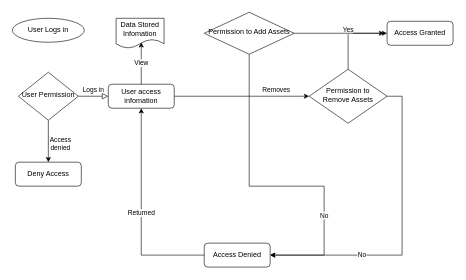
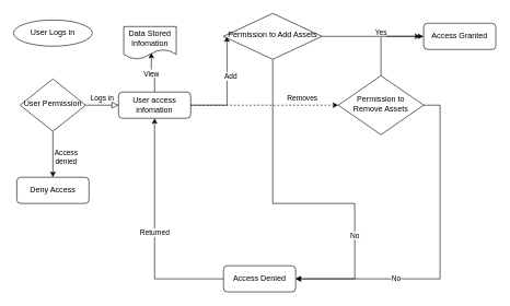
  <mxCell id="0" />
  <mxCell id="1" parent="0" />
  <mxCell id="2" value="User Logs in" style="ellipse;whiteSpace=wrap;html=1;fontSize=12;glass=0;strokeWidth=1;shadow=0;" parent="1" vertex="1"><mxGeometry x="20" y="30" width="120" height="40" as="geometry" /></mxCell>
  <mxCell id="3" value="Logs in" style="edgeStyle=orthogonalEdgeStyle;rounded=0;html=1;jettySize=auto;orthogonalLoop=1;fontSize=11;endArrow=block;endFill=0;endSize=8;strokeWidth=1;shadow=0;labelBackgroundColor=none;" parent="1" source="5" target="10" edge="1"><mxGeometry y="10" relative="1" as="geometry"><mxPoint as="offset" /></mxGeometry></mxCell>
  <mxCell id="4" value="Access&lt;br&gt;denied" style="edgeStyle=orthogonalEdgeStyle;rounded=0;orthogonalLoop=1;jettySize=auto;html=1;" edge="1" parent="1" source="5" target="11"><mxGeometry x="0.143" y="20" relative="1" as="geometry"><mxPoint as="offset" /></mxGeometry></mxCell>
  <mxCell id="5" value="User Permission " style="rhombus;whiteSpace=wrap;html=1;shadow=0;fontFamily=Helvetica;fontSize=12;align=center;strokeWidth=1;spacing=6;spacingTop=-4;" parent="1" vertex="1"><mxGeometry x="30" y="120" width="100" height="80" as="geometry" /></mxCell>
- <mxCell id="6" value="Removes" style="edgeStyle=orthogonalEdgeStyle;rounded=0;orthogonalLoop=1;jettySize=auto;html=1;entryX=0;entryY=0.5;entryDx=0;entryDy=0;" edge="1" parent="1" source="10" target="15"><mxGeometry x="0.511" y="10" relative="1" as="geometry"><mxPoint as="offset" /></mxGeometry></mxCell>
+ <mxCell id="6" value="Removes" style="edgeStyle=orthogonalEdgeStyle;rounded=0;orthogonalLoop=1;jettySize=auto;html=1;entryX=0;entryY=0.5;entryDx=0;entryDy=0;dashed=1;" edge="1" parent="1" source="10" target="15"><mxGeometry x="0.511" y="10" relative="1" as="geometry"><mxPoint as="offset" /></mxGeometry></mxCell>
  <mxCell id="7" value="View" style="edgeStyle=orthogonalEdgeStyle;rounded=0;orthogonalLoop=1;jettySize=auto;html=1;entryX=0.525;entryY=0.8;entryDx=0;entryDy=0;entryPerimeter=0;" edge="1" parent="1" source="10" target="19"><mxGeometry relative="1" as="geometry" /></mxCell>
+ <mxCell id="8" style="edgeStyle=orthogonalEdgeStyle;rounded=0;orthogonalLoop=1;jettySize=auto;html=1;exitX=1;exitY=0.5;exitDx=0;exitDy=0;entryX=0.035;entryY=0.5;entryDx=0;entryDy=0;entryPerimeter=0;" edge="1" parent="1" source="10" target="23"><mxGeometry relative="1" as="geometry" /></mxCell>
+ <mxCell id="9" value="Add" style="edgeLabel;html=1;align=center;verticalAlign=middle;resizable=0;points=[];" vertex="1" connectable="0" parent="8"><mxGeometry x="-0.432" y="-1" relative="1" as="geometry"><mxPoint x="14" y="-46" as="offset" /></mxGeometry></mxCell>
  <mxCell id="10" value="User access infomation" style="rounded=1;whiteSpace=wrap;html=1;fontSize=12;glass=0;strokeWidth=1;shadow=0;" parent="1" vertex="1"><mxGeometry x="180" y="140" width="110" height="40" as="geometry" /></mxCell>
  <mxCell id="11" value="Deny Access" style="rounded=1;whiteSpace=wrap;html=1;" vertex="1" parent="1"><mxGeometry x="25" y="270" width="110" height="40" as="geometry" /></mxCell>
  <mxCell id="12" value="Yes" style="edgeStyle=orthogonalEdgeStyle;rounded=0;orthogonalLoop=1;jettySize=auto;html=1;entryX=0;entryY=0.5;entryDx=0;entryDy=0;" edge="1" parent="1" source="15" target="18"><mxGeometry x="-0.04" y="5" relative="1" as="geometry"><mxPoint as="offset" /></mxGeometry></mxCell>
  <mxCell id="13" style="edgeStyle=orthogonalEdgeStyle;rounded=0;orthogonalLoop=1;jettySize=auto;html=1;entryX=1;entryY=0.5;entryDx=0;entryDy=0;" edge="1" parent="1" source="15" target="17"><mxGeometry relative="1" as="geometry"><Array as="points"><mxPoint x="670" y="160" /><mxPoint x="670" y="425" /></Array></mxGeometry></mxCell>
  <mxCell id="14" value="No" style="edgeLabel;html=1;align=center;verticalAlign=middle;resizable=0;points=[];" vertex="1" connectable="0" parent="13"><mxGeometry x="0.405" y="-1" relative="1" as="geometry"><mxPoint as="offset" /></mxGeometry></mxCell>
  <mxCell id="15" value="Permission to Remove Assets" style="rhombus;whiteSpace=wrap;html=1;shadow=0;fontFamily=Helvetica;fontSize=12;align=center;strokeWidth=1;spacing=6;spacingTop=-4;" vertex="1" parent="1"><mxGeometry x="515" y="115" width="130" height="90" as="geometry" /></mxCell>
  <mxCell id="16" value="Returned " style="edgeStyle=orthogonalEdgeStyle;rounded=0;orthogonalLoop=1;jettySize=auto;html=1;entryX=0.5;entryY=1;entryDx=0;entryDy=0;" edge="1" parent="1" source="17" target="10"><mxGeometry relative="1" as="geometry" /></mxCell>
  <mxCell id="17" value="Access Denied" style="rounded=1;whiteSpace=wrap;html=1;" vertex="1" parent="1"><mxGeometry x="340" y="405" width="110" height="40" as="geometry" /></mxCell>
  <mxCell id="18" value="Access Granted" style="rounded=1;whiteSpace=wrap;html=1;" vertex="1" parent="1"><mxGeometry x="645" y="35" width="110" height="40" as="geometry" /></mxCell>
- <mxCell id="19" value="Data Stored Infomation" style="shape=document;whiteSpace=wrap;html=1;boundedLbl=1;" vertex="1" parent="1"><mxGeometry x="193" y="30" width="80" height="50" as="geometry" /></mxCell>
+ <mxCell id="19" value="Data Stored Infomation" style="shape=document;whiteSpace=wrap;html=1;boundedLbl=1;" vertex="1" parent="1"><mxGeometry x="188" y="40" width="80" height="50" as="geometry" /></mxCell>
  <mxCell id="20" style="edgeStyle=orthogonalEdgeStyle;rounded=0;orthogonalLoop=1;jettySize=auto;html=1;" edge="1" parent="1" source="23"><mxGeometry relative="1" as="geometry"><mxPoint x="640" y="55" as="targetPoint" /></mxGeometry></mxCell>
  <mxCell id="21" style="edgeStyle=orthogonalEdgeStyle;rounded=0;orthogonalLoop=1;jettySize=auto;html=1;exitX=0.5;exitY=1;exitDx=0;exitDy=0;entryX=1;entryY=0.5;entryDx=0;entryDy=0;" edge="1" parent="1" source="23" target="17"><mxGeometry relative="1" as="geometry"><mxPoint x="460" y="340" as="targetPoint" /><Array as="points"><mxPoint x="415" y="310" /><mxPoint x="540" y="310" /><mxPoint x="540" y="425" /></Array></mxGeometry></mxCell>
  <mxCell id="22" value="No" style="edgeLabel;html=1;align=center;verticalAlign=middle;resizable=0;points=[];" vertex="1" connectable="0" parent="21"><mxGeometry x="0.428" y="-1" relative="1" as="geometry"><mxPoint as="offset" /></mxGeometry></mxCell>
  <mxCell id="23" value="Permission to Add Assets" style="rhombus;whiteSpace=wrap;html=1;shadow=0;fontFamily=Helvetica;fontSize=12;align=center;strokeWidth=1;spacing=6;spacingTop=-4;" vertex="1" parent="1"><mxGeometry x="340" y="20" width="150" height="70" as="geometry" /></mxCell>
